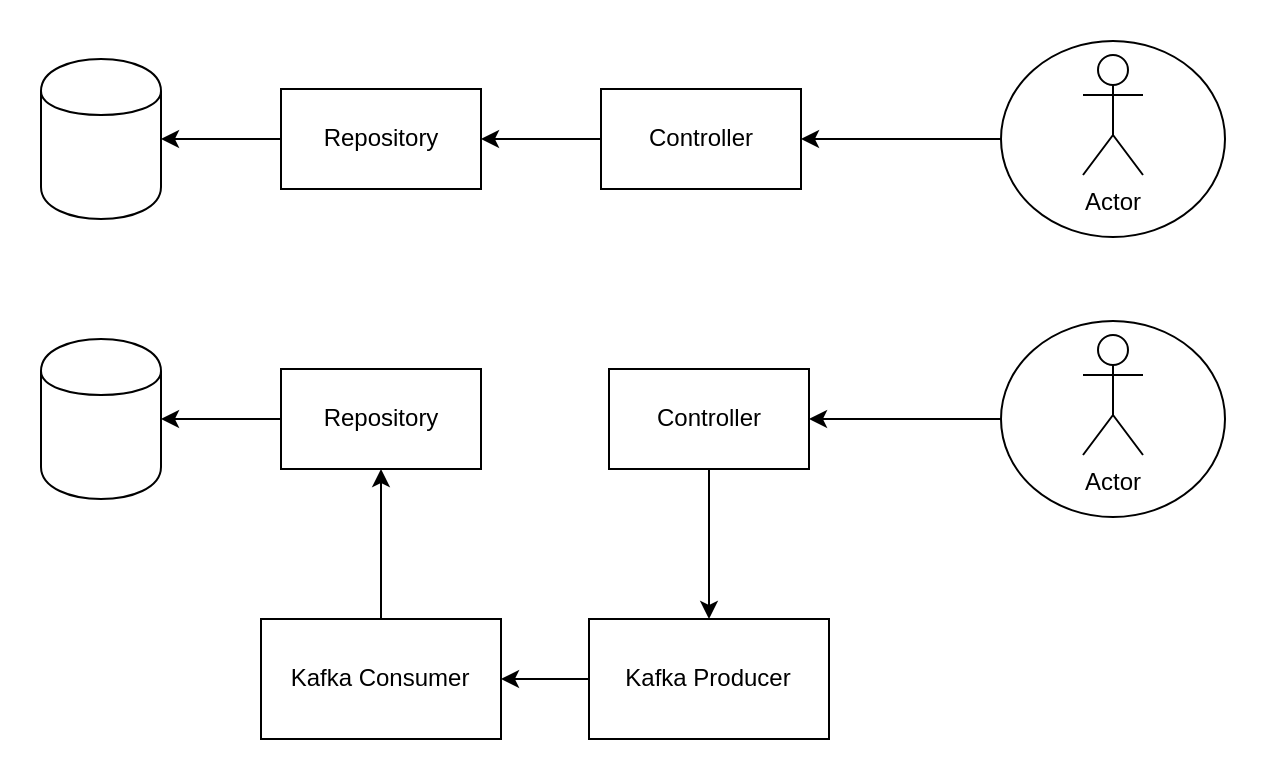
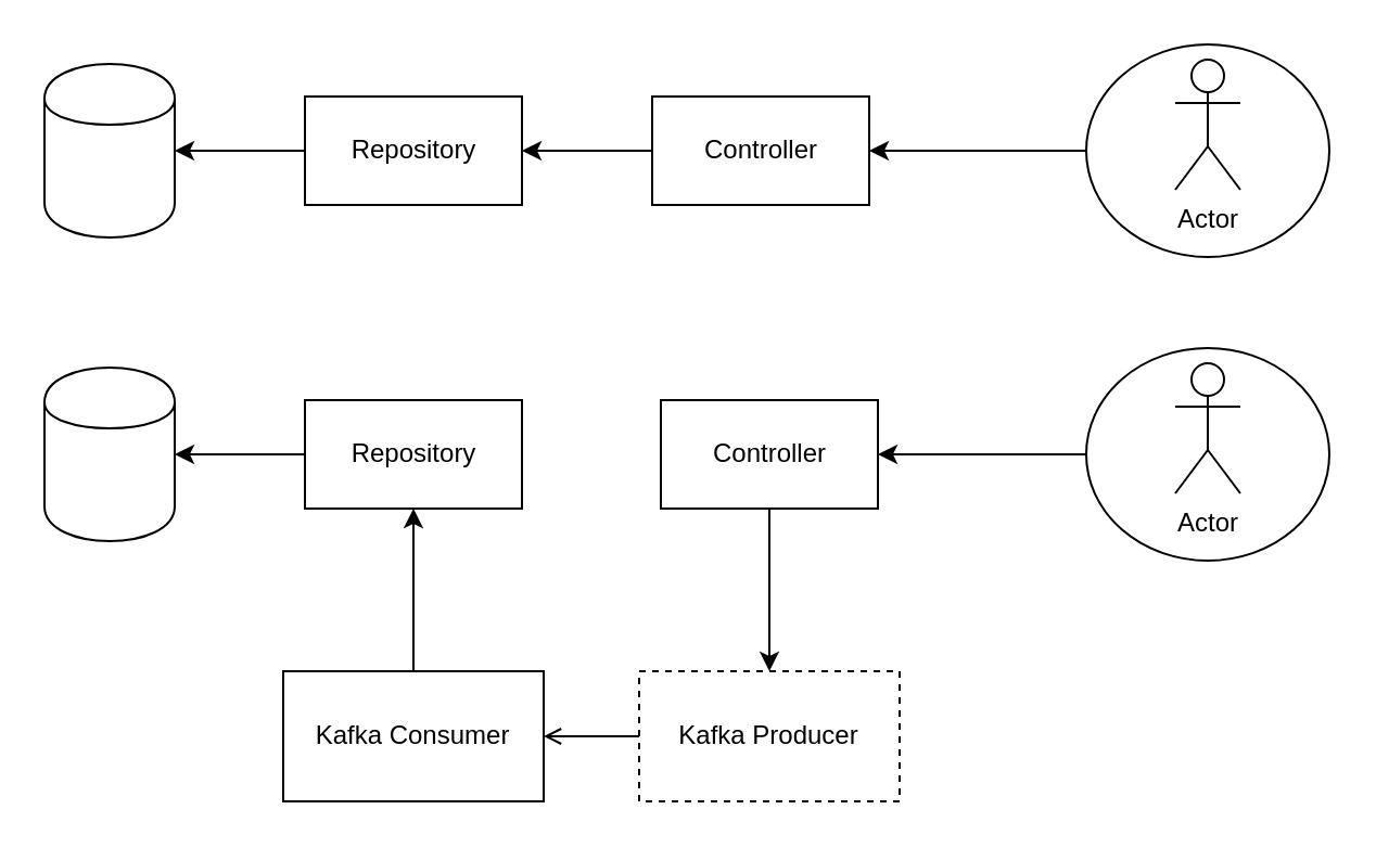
  <mxCell id="0" />
  <mxCell id="1" parent="0" />
  <mxCell id="2" value="" style="shape=cylinder;whiteSpace=wrap;html=1;boundedLbl=1;backgroundOutline=1;" vertex="1" parent="1"><mxGeometry x="20" y="29" width="60" height="80" as="geometry" /></mxCell>
  <mxCell id="3" value="" style="shape=cylinder;whiteSpace=wrap;html=1;boundedLbl=1;backgroundOutline=1;" vertex="1" parent="1"><mxGeometry x="20" y="169" width="60" height="80" as="geometry" /></mxCell>
  <mxCell id="4" style="edgeStyle=orthogonalEdgeStyle;rounded=0;orthogonalLoop=1;jettySize=auto;html=1;" edge="1" parent="1" source="5" target="2"><mxGeometry relative="1" as="geometry" /></mxCell>
  <mxCell id="5" value="Repository" style="html=1;dashed=0;whitespace=wrap;" vertex="1" parent="1"><mxGeometry x="140" y="44" width="100" height="50" as="geometry" /></mxCell>
  <mxCell id="6" style="edgeStyle=orthogonalEdgeStyle;rounded=0;orthogonalLoop=1;jettySize=auto;html=1;" edge="1" parent="1" source="7" target="5"><mxGeometry relative="1" as="geometry" /></mxCell>
  <mxCell id="7" value="Controller" style="html=1;dashed=0;whitespace=wrap;" vertex="1" parent="1"><mxGeometry x="300" y="44" width="100" height="50" as="geometry" /></mxCell>
  <mxCell id="8" style="edgeStyle=orthogonalEdgeStyle;rounded=0;orthogonalLoop=1;jettySize=auto;html=1;" edge="1" parent="1" source="9" target="3"><mxGeometry relative="1" as="geometry" /></mxCell>
  <mxCell id="9" value="Repository" style="html=1;dashed=0;whitespace=wrap;" vertex="1" parent="1"><mxGeometry x="140" y="184" width="100" height="50" as="geometry" /></mxCell>
  <mxCell id="10" style="edgeStyle=orthogonalEdgeStyle;rounded=0;orthogonalLoop=1;jettySize=auto;html=1;" edge="1" parent="1" source="11" target="21"><mxGeometry relative="1" as="geometry" /></mxCell>
  <mxCell id="11" value="Controller" style="html=1;dashed=0;whitespace=wrap;" vertex="1" parent="1"><mxGeometry x="304" y="184" width="100" height="50" as="geometry" /></mxCell>
  <mxCell id="12" value="" style="endArrow=classic;html=1;" edge="1" parent="1" source="14" target="7"><mxGeometry width="50" height="50" relative="1" as="geometry"><mxPoint x="500" y="69" as="sourcePoint" /><mxPoint x="550" y="49" as="targetPoint" /></mxGeometry></mxCell>
  <mxCell id="13" value="" style="group" vertex="1" connectable="0" parent="1"><mxGeometry x="500" y="20" width="112" height="98" as="geometry" /></mxCell>
  <mxCell id="14" value="" style="ellipse;whiteSpace=wrap;html=1;shadow=0;labelBackgroundColor=none;fontColor=none;fillColor=none;strokeColor=#000000;" vertex="1" parent="13"><mxGeometry width="112" height="98" as="geometry" /></mxCell>
  <mxCell id="15" value="Actor" style="shape=umlActor;verticalLabelPosition=bottom;verticalAlign=top;html=1;outlineConnect=0;shadow=0;labelBackgroundColor=none;fontColor=none;fillColor=none;strokeColor=#000000;" vertex="1" parent="13"><mxGeometry x="41" y="7" width="30" height="60" as="geometry" /></mxCell>
  <mxCell id="16" value="" style="group" vertex="1" connectable="0" parent="1"><mxGeometry x="500" y="160" width="112" height="98" as="geometry" /></mxCell>
  <mxCell id="17" value="" style="ellipse;whiteSpace=wrap;html=1;shadow=0;labelBackgroundColor=none;fontColor=none;fillColor=none;strokeColor=#000000;" vertex="1" parent="16"><mxGeometry width="112" height="98" as="geometry" /></mxCell>
  <mxCell id="18" value="Actor" style="shape=umlActor;verticalLabelPosition=bottom;verticalAlign=top;html=1;outlineConnect=0;shadow=0;labelBackgroundColor=none;fontColor=none;fillColor=none;strokeColor=#000000;" vertex="1" parent="16"><mxGeometry x="41" y="7" width="30" height="60" as="geometry" /></mxCell>
  <mxCell id="19" style="edgeStyle=orthogonalEdgeStyle;rounded=0;orthogonalLoop=1;jettySize=auto;html=1;" edge="1" parent="1" source="17" target="11"><mxGeometry relative="1" as="geometry" /></mxCell>
- <mxCell id="20" style="edgeStyle=orthogonalEdgeStyle;rounded=0;orthogonalLoop=1;jettySize=auto;html=1;" edge="1" parent="1" source="21" target="23"><mxGeometry relative="1" as="geometry" /></mxCell>
- <mxCell id="21" value="Kafka Producer" style="rounded=0;whiteSpace=wrap;html=1;" vertex="1" parent="1"><mxGeometry x="294" y="309" width="120" height="60" as="geometry" /></mxCell>
+ <mxCell id="20" style="edgeStyle=orthogonalEdgeStyle;rounded=0;orthogonalLoop=1;jettySize=auto;html=1;endArrow=open;" edge="1" parent="1" source="21" target="23"><mxGeometry relative="1" as="geometry" /></mxCell>
+ <mxCell id="21" value="Kafka Producer" style="rounded=0;whiteSpace=wrap;html=1;dashed=1;" vertex="1" parent="1"><mxGeometry x="294" y="309" width="120" height="60" as="geometry" /></mxCell>
  <mxCell id="22" style="edgeStyle=orthogonalEdgeStyle;rounded=0;orthogonalLoop=1;jettySize=auto;html=1;" edge="1" parent="1" source="23" target="9"><mxGeometry relative="1" as="geometry" /></mxCell>
  <mxCell id="23" value="Kafka Consumer" style="rounded=0;whiteSpace=wrap;html=1;" vertex="1" parent="1"><mxGeometry x="130" y="309" width="120" height="60" as="geometry" /></mxCell>
